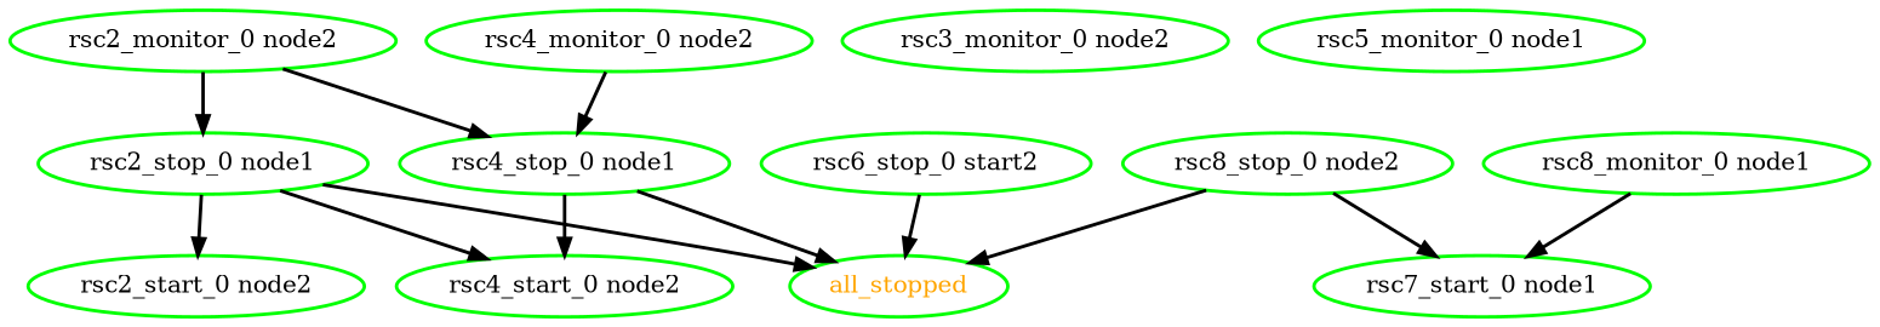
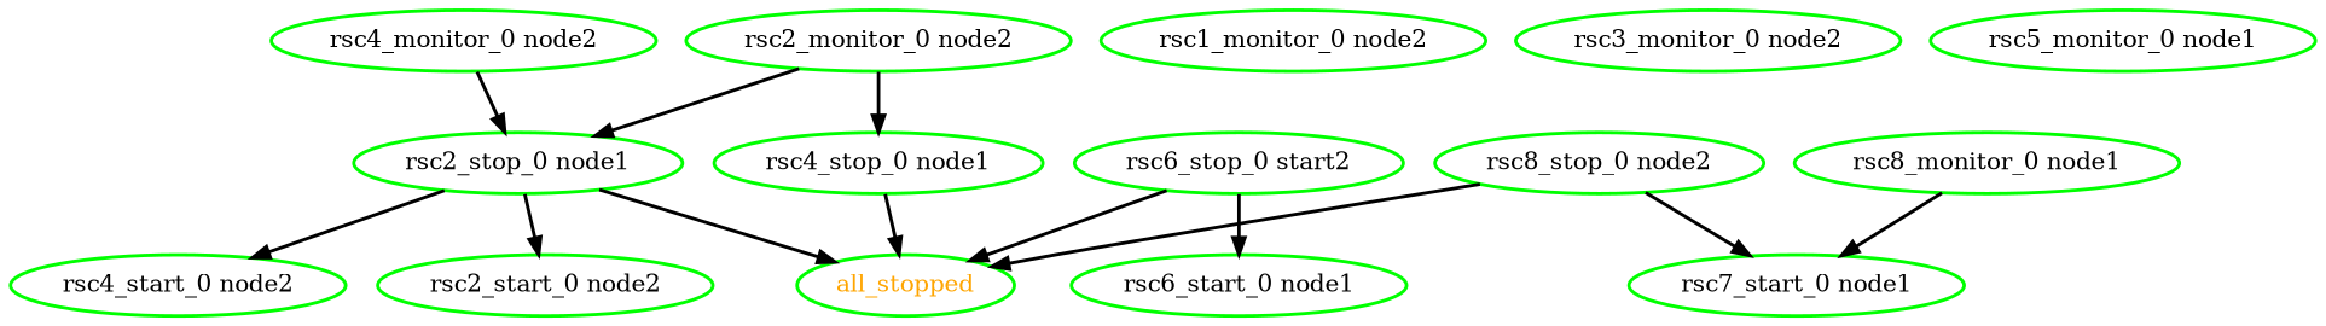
  digraph {
    node [color=green fontcolor=black style=bold]
    edge [style=bold]
    all_stopped [fontcolor=orange]
+   "rsc1_monitor_0 node2"
    "rsc2_monitor_0 node2"
    "rsc2_stop_0 node1"
    "rsc4_stop_0 node1"
    "rsc2_start_0 node2"
    "rsc4_start_0 node2"
    "rsc3_monitor_0 node2"
    "rsc4_monitor_0 node2"
    "rsc5_monitor_0 node1"
    n11 [label="rsc6_stop_0 start2"]
+   "rsc6_start_0 node1"
    n13 [label="rsc7_start_0 node1"]
    "rsc8_monitor_0 node1"
    "rsc8_stop_0 node2"
    "rsc2_monitor_0 node2" -> "rsc2_stop_0 node1"
    "rsc2_monitor_0 node2" -> "rsc4_stop_0 node1"
    "rsc2_stop_0 node1" -> all_stopped
    "rsc2_stop_0 node1" -> "rsc2_start_0 node2"
    "rsc2_stop_0 node1" -> "rsc4_start_0 node2"
    "rsc4_stop_0 node1" -> all_stopped
-   "rsc4_stop_0 node1" -> "rsc4_start_0 node2"
-   "rsc4_monitor_0 node2" -> "rsc4_stop_0 node1"
+   "rsc4_monitor_0 node2" -> "rsc2_stop_0 node1"
    n11 -> all_stopped
+   n11 -> "rsc6_start_0 node1"
    "rsc8_monitor_0 node1" -> n13
    "rsc8_stop_0 node2" -> all_stopped
    "rsc8_stop_0 node2" -> n13
  }
